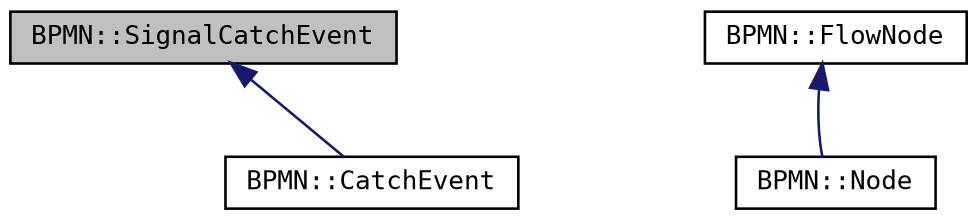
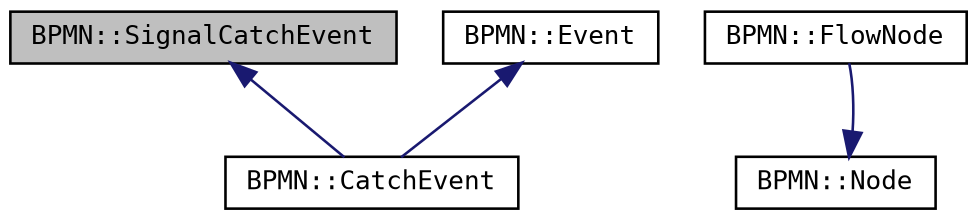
  digraph {
    fontname="DejaVu Sans Mono"
    node [color=black fillcolor=white fontname="DejaVu Sans Mono" fontsize=10 shape=record style=filled]
    edge [color=midnightblue dir=back fontname="DejaVu Sans Mono" fontsize=10 labelfontname=Helvetica labelfontsize=10 style=solid]
    n1 [fillcolor=grey75 fontcolor=black height=0.2 label="BPMN::SignalCatchEvent" width=0.4]
    n2 [height=0.2 label="BPMN::CatchEvent" width=0.4]
+   n3 [height=0.2 label="BPMN::Event" width=0.4]
    n4 [height=0.2 label="BPMN::FlowNode" width=0.4]
    n5 [height=0.2 label="BPMN::Node" width=0.4]
    n1 -> n2
-   n4 -> n5
+   n3 -> n2
+   n5 -> n4
  }
